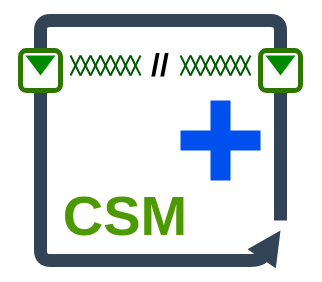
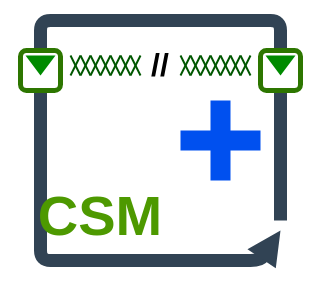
  <mxCell id="0" />
  <mxCell id="1" parent="0" />
  <mxCell id="2" value="" style="endArrow=block;html=1;rounded=1;strokeWidth=13;fillColor=#647687;strokeColor=#314354;curved=0;exitX=0.5;exitY=1;exitDx=0;exitDy=0;targetPerimeterSpacing=0;jumpSize=6;jumpStyle=none;shadow=0;endFill=1;startSize=0;endSize=0;" parent="1" source="5" edge="1"><mxGeometry width="50" height="50" relative="1" as="geometry"><mxPoint x="40" y="220" as="sourcePoint" /><mxPoint x="280" y="230" as="targetPoint" /><Array as="points"><mxPoint x="40" y="260" /><mxPoint x="260" y="260" /></Array></mxGeometry></mxCell>
  <mxCell id="3" value="" style="endArrow=none;html=1;rounded=1;strokeWidth=13;fillColor=#647687;strokeColor=#314354;curved=0;" parent="1" source="6" edge="1"><mxGeometry width="50" height="50" relative="1" as="geometry"><mxPoint x="280" y="20" as="sourcePoint" /><mxPoint x="280" y="220" as="targetPoint" /></mxGeometry></mxCell>
  <mxCell id="4" value="" style="endArrow=none;html=1;rounded=1;strokeWidth=13;fillColor=#647687;strokeColor=#314354;curved=0;exitX=0.5;exitY=0;exitDx=0;exitDy=0;" parent="1" source="6" target="5" edge="1"><mxGeometry width="50" height="50" relative="1" as="geometry"><mxPoint x="280" y="20" as="sourcePoint" /><mxPoint x="40" y="260" as="targetPoint" /><Array as="points"><mxPoint x="280" y="20" /><mxPoint x="40" y="20" /></Array></mxGeometry></mxCell>
  <mxCell id="5" value="" style="rounded=1;whiteSpace=wrap;html=1;fillColor=none;fontColor=#ffffff;strokeColor=#2D7600;strokeWidth=5;" parent="1" vertex="1"><mxGeometry x="20" y="50" width="40" height="40" as="geometry" /></mxCell>
  <mxCell id="6" value="" style="rounded=1;whiteSpace=wrap;html=1;fillColor=none;fontColor=#ffffff;strokeColor=#2D7600;strokeWidth=5;" parent="1" vertex="1"><mxGeometry x="260" y="50" width="40" height="40" as="geometry" /></mxCell>
  <mxCell id="7" value="" style="triangle;whiteSpace=wrap;html=1;rotation=90;strokeWidth=5;strokeColor=none;fillColor=#008a00;fontColor=#ffffff;" parent="1" vertex="1"><mxGeometry x="30" y="50" width="20" height="30" as="geometry" /></mxCell>
  <mxCell id="8" value="" style="triangle;whiteSpace=wrap;html=1;rotation=90;strokeWidth=5;strokeColor=none;fillColor=#008a00;fontColor=#ffffff;" parent="1" vertex="1"><mxGeometry x="270" y="50" width="20" height="30" as="geometry" /></mxCell>
  <mxCell id="9" value="" style="endArrow=none;html=1;rounded=1;startSize=6;arcSize=20;jumpSize=6;curved=0;fillColor=#008a00;strokeColor=#005700;strokeWidth=2;" parent="1" edge="1"><mxGeometry width="50" height="50" relative="1" as="geometry"><mxPoint x="70" y="75" as="sourcePoint" /><mxPoint x="80" y="55" as="targetPoint" /></mxGeometry></mxCell>
  <mxCell id="10" value="" style="endArrow=none;html=1;rounded=1;startSize=6;arcSize=20;jumpSize=6;curved=0;fillColor=#008a00;strokeColor=#005700;strokeWidth=2;" parent="1" edge="1"><mxGeometry width="50" height="50" relative="1" as="geometry"><mxPoint x="80" y="75" as="sourcePoint" /><mxPoint x="70" y="55" as="targetPoint" /></mxGeometry></mxCell>
  <mxCell id="11" value="&lt;font style=&quot;font-size: 32px;&quot;&gt;&lt;b&gt;//&lt;/b&gt;&lt;/font&gt;" style="text;html=1;align=center;verticalAlign=middle;whiteSpace=wrap;rounded=0;" parent="1" vertex="1"><mxGeometry x="130" y="50" width="60" height="30" as="geometry" /></mxCell>
  <mxCell id="12" value="" style="endArrow=none;html=1;rounded=1;startSize=6;arcSize=20;jumpSize=6;curved=0;fillColor=#008a00;strokeColor=#005700;strokeWidth=2;" parent="1" edge="1"><mxGeometry width="50" height="50" relative="1" as="geometry"><mxPoint x="80" y="75" as="sourcePoint" /><mxPoint x="90" y="55" as="targetPoint" /></mxGeometry></mxCell>
  <mxCell id="13" value="" style="endArrow=none;html=1;rounded=1;startSize=6;arcSize=20;jumpSize=6;curved=0;fillColor=#008a00;strokeColor=#005700;strokeWidth=2;" parent="1" edge="1"><mxGeometry width="50" height="50" relative="1" as="geometry"><mxPoint x="90" y="75" as="sourcePoint" /><mxPoint x="80" y="55" as="targetPoint" /></mxGeometry></mxCell>
  <mxCell id="14" value="" style="endArrow=none;html=1;rounded=1;startSize=6;arcSize=20;jumpSize=6;curved=0;fillColor=#008a00;strokeColor=#005700;strokeWidth=2;" parent="1" edge="1"><mxGeometry width="50" height="50" relative="1" as="geometry"><mxPoint x="90" y="75" as="sourcePoint" /><mxPoint x="100" y="55" as="targetPoint" /></mxGeometry></mxCell>
  <mxCell id="15" value="" style="endArrow=none;html=1;rounded=1;startSize=6;arcSize=20;jumpSize=6;curved=0;fillColor=#008a00;strokeColor=#005700;strokeWidth=2;" parent="1" edge="1"><mxGeometry width="50" height="50" relative="1" as="geometry"><mxPoint x="100" y="75" as="sourcePoint" /><mxPoint x="90" y="55" as="targetPoint" /></mxGeometry></mxCell>
  <mxCell id="16" value="" style="endArrow=none;html=1;rounded=1;startSize=6;arcSize=20;jumpSize=6;curved=0;fillColor=#008a00;strokeColor=#005700;strokeWidth=2;" parent="1" edge="1"><mxGeometry width="50" height="50" relative="1" as="geometry"><mxPoint x="100" y="75" as="sourcePoint" /><mxPoint x="110" y="55" as="targetPoint" /></mxGeometry></mxCell>
  <mxCell id="17" value="" style="endArrow=none;html=1;rounded=1;startSize=6;arcSize=20;jumpSize=6;curved=0;fillColor=#008a00;strokeColor=#005700;strokeWidth=2;" parent="1" edge="1"><mxGeometry width="50" height="50" relative="1" as="geometry"><mxPoint x="110" y="75" as="sourcePoint" /><mxPoint x="100" y="55" as="targetPoint" /></mxGeometry></mxCell>
  <mxCell id="18" value="" style="endArrow=none;html=1;rounded=1;startSize=6;arcSize=20;jumpSize=6;curved=0;fillColor=#008a00;strokeColor=#005700;strokeWidth=2;" parent="1" edge="1"><mxGeometry width="50" height="50" relative="1" as="geometry"><mxPoint x="110" y="75" as="sourcePoint" /><mxPoint x="120" y="55" as="targetPoint" /></mxGeometry></mxCell>
  <mxCell id="19" value="" style="endArrow=none;html=1;rounded=1;startSize=6;arcSize=20;jumpSize=6;curved=0;fillColor=#008a00;strokeColor=#005700;strokeWidth=2;" parent="1" edge="1"><mxGeometry width="50" height="50" relative="1" as="geometry"><mxPoint x="120" y="75" as="sourcePoint" /><mxPoint x="110" y="55" as="targetPoint" /></mxGeometry></mxCell>
  <mxCell id="20" value="" style="endArrow=none;html=1;rounded=1;startSize=6;arcSize=20;jumpSize=6;curved=0;fillColor=#008a00;strokeColor=#005700;strokeWidth=2;" parent="1" edge="1"><mxGeometry width="50" height="50" relative="1" as="geometry"><mxPoint x="120" y="75" as="sourcePoint" /><mxPoint x="130" y="55" as="targetPoint" /></mxGeometry></mxCell>
  <mxCell id="21" value="" style="endArrow=none;html=1;rounded=1;startSize=6;arcSize=20;jumpSize=6;curved=0;fillColor=#008a00;strokeColor=#005700;strokeWidth=2;" parent="1" edge="1"><mxGeometry width="50" height="50" relative="1" as="geometry"><mxPoint x="130" y="75" as="sourcePoint" /><mxPoint x="120" y="55" as="targetPoint" /></mxGeometry></mxCell>
  <mxCell id="22" value="" style="endArrow=none;html=1;rounded=1;startSize=6;arcSize=20;jumpSize=6;curved=0;fillColor=#008a00;strokeColor=#005700;strokeWidth=2;" parent="1" edge="1"><mxGeometry width="50" height="50" relative="1" as="geometry"><mxPoint x="130" y="75" as="sourcePoint" /><mxPoint x="140" y="55" as="targetPoint" /></mxGeometry></mxCell>
  <mxCell id="23" value="" style="endArrow=none;html=1;rounded=1;startSize=6;arcSize=20;jumpSize=6;curved=0;fillColor=#008a00;strokeColor=#005700;strokeWidth=2;" parent="1" edge="1"><mxGeometry width="50" height="50" relative="1" as="geometry"><mxPoint x="140" y="75" as="sourcePoint" /><mxPoint x="130" y="55" as="targetPoint" /></mxGeometry></mxCell>
  <mxCell id="24" value="" style="endArrow=none;html=1;rounded=1;startSize=6;arcSize=20;jumpSize=6;curved=0;fillColor=#008a00;strokeColor=#005700;strokeWidth=2;" parent="1" edge="1"><mxGeometry width="50" height="50" relative="1" as="geometry"><mxPoint x="180" y="75" as="sourcePoint" /><mxPoint x="190" y="55" as="targetPoint" /></mxGeometry></mxCell>
  <mxCell id="25" value="" style="endArrow=none;html=1;rounded=1;startSize=6;arcSize=20;jumpSize=6;curved=0;fillColor=#008a00;strokeColor=#005700;strokeWidth=2;" parent="1" edge="1"><mxGeometry width="50" height="50" relative="1" as="geometry"><mxPoint x="190" y="75" as="sourcePoint" /><mxPoint x="180" y="55" as="targetPoint" /></mxGeometry></mxCell>
  <mxCell id="26" value="" style="endArrow=none;html=1;rounded=1;startSize=6;arcSize=20;jumpSize=6;curved=0;fillColor=#008a00;strokeColor=#005700;strokeWidth=2;" parent="1" edge="1"><mxGeometry width="50" height="50" relative="1" as="geometry"><mxPoint x="190" y="75" as="sourcePoint" /><mxPoint x="200" y="55" as="targetPoint" /></mxGeometry></mxCell>
  <mxCell id="27" value="" style="endArrow=none;html=1;rounded=1;startSize=6;arcSize=20;jumpSize=6;curved=0;fillColor=#008a00;strokeColor=#005700;strokeWidth=2;" parent="1" edge="1"><mxGeometry width="50" height="50" relative="1" as="geometry"><mxPoint x="200" y="75" as="sourcePoint" /><mxPoint x="190" y="55" as="targetPoint" /></mxGeometry></mxCell>
  <mxCell id="28" value="" style="endArrow=none;html=1;rounded=1;startSize=6;arcSize=20;jumpSize=6;curved=0;fillColor=#008a00;strokeColor=#005700;strokeWidth=2;" parent="1" edge="1"><mxGeometry width="50" height="50" relative="1" as="geometry"><mxPoint x="200" y="75" as="sourcePoint" /><mxPoint x="210" y="55" as="targetPoint" /></mxGeometry></mxCell>
  <mxCell id="29" value="" style="endArrow=none;html=1;rounded=1;startSize=6;arcSize=20;jumpSize=6;curved=0;fillColor=#008a00;strokeColor=#005700;strokeWidth=2;" parent="1" edge="1"><mxGeometry width="50" height="50" relative="1" as="geometry"><mxPoint x="210" y="75" as="sourcePoint" /><mxPoint x="200" y="55" as="targetPoint" /></mxGeometry></mxCell>
  <mxCell id="30" value="" style="endArrow=none;html=1;rounded=1;startSize=6;arcSize=20;jumpSize=6;curved=0;fillColor=#008a00;strokeColor=#005700;strokeWidth=2;" parent="1" edge="1"><mxGeometry width="50" height="50" relative="1" as="geometry"><mxPoint x="210" y="75" as="sourcePoint" /><mxPoint x="220" y="55" as="targetPoint" /></mxGeometry></mxCell>
  <mxCell id="31" value="" style="endArrow=none;html=1;rounded=1;startSize=6;arcSize=20;jumpSize=6;curved=0;fillColor=#008a00;strokeColor=#005700;strokeWidth=2;" parent="1" edge="1"><mxGeometry width="50" height="50" relative="1" as="geometry"><mxPoint x="220" y="75" as="sourcePoint" /><mxPoint x="210" y="55" as="targetPoint" /></mxGeometry></mxCell>
  <mxCell id="32" value="" style="endArrow=none;html=1;rounded=1;startSize=6;arcSize=20;jumpSize=6;curved=0;fillColor=#008a00;strokeColor=#005700;strokeWidth=2;" parent="1" edge="1"><mxGeometry width="50" height="50" relative="1" as="geometry"><mxPoint x="220" y="75" as="sourcePoint" /><mxPoint x="230" y="55" as="targetPoint" /></mxGeometry></mxCell>
  <mxCell id="33" value="" style="endArrow=none;html=1;rounded=1;startSize=6;arcSize=20;jumpSize=6;curved=0;fillColor=#008a00;strokeColor=#005700;strokeWidth=2;" parent="1" edge="1"><mxGeometry width="50" height="50" relative="1" as="geometry"><mxPoint x="230" y="75" as="sourcePoint" /><mxPoint x="220" y="55" as="targetPoint" /></mxGeometry></mxCell>
  <mxCell id="34" value="" style="endArrow=none;html=1;rounded=1;startSize=6;arcSize=20;jumpSize=6;curved=0;fillColor=#008a00;strokeColor=#005700;strokeWidth=2;" parent="1" edge="1"><mxGeometry width="50" height="50" relative="1" as="geometry"><mxPoint x="230" y="75" as="sourcePoint" /><mxPoint x="240" y="55" as="targetPoint" /></mxGeometry></mxCell>
  <mxCell id="35" value="" style="endArrow=none;html=1;rounded=1;startSize=6;arcSize=20;jumpSize=6;curved=0;fillColor=#008a00;strokeColor=#005700;strokeWidth=2;" parent="1" edge="1"><mxGeometry width="50" height="50" relative="1" as="geometry"><mxPoint x="240" y="75" as="sourcePoint" /><mxPoint x="230" y="55" as="targetPoint" /></mxGeometry></mxCell>
  <mxCell id="36" value="" style="endArrow=none;html=1;rounded=1;startSize=6;arcSize=20;jumpSize=6;curved=0;fillColor=#008a00;strokeColor=#005700;strokeWidth=2;" parent="1" edge="1"><mxGeometry width="50" height="50" relative="1" as="geometry"><mxPoint x="240" y="75" as="sourcePoint" /><mxPoint x="250" y="55" as="targetPoint" /></mxGeometry></mxCell>
  <mxCell id="37" value="" style="endArrow=none;html=1;rounded=1;startSize=6;arcSize=20;jumpSize=6;curved=0;fillColor=#008a00;strokeColor=#005700;strokeWidth=2;" parent="1" edge="1"><mxGeometry width="50" height="50" relative="1" as="geometry"><mxPoint x="250" y="75" as="sourcePoint" /><mxPoint x="240" y="55" as="targetPoint" /></mxGeometry></mxCell>
  <mxCell id="38" value="" style="rounded=0;whiteSpace=wrap;html=1;strokeColor=none;fillColor=#0050ef;fontColor=#ffffff;" parent="1" vertex="1"><mxGeometry x="180" y="130" width="80" height="20" as="geometry" /></mxCell>
  <mxCell id="39" value="" style="rounded=0;whiteSpace=wrap;html=1;rotation=-90;strokeColor=none;fillColor=#0050ef;fontColor=#ffffff;" parent="1" vertex="1"><mxGeometry x="180" y="130" width="80" height="20" as="geometry" /></mxCell>
- <mxCell id="40" value="&lt;font style=&quot;font-size: 56px;&quot;&gt;CSM&lt;/font&gt;" style="text;html=1;align=center;verticalAlign=middle;whiteSpace=wrap;rounded=0;fontColor=#4D9900;fontStyle=1" parent="1" vertex="1"><mxGeometry x="60" y="190" width="130" height="50" as="geometry" /></mxCell>
+ <mxCell id="40" value="&lt;font style=&quot;font-size: 56px;&quot;&gt;CSM&lt;/font&gt;" style="text;html=1;align=center;verticalAlign=middle;whiteSpace=wrap;rounded=0;fontColor=#4D9900;fontStyle=1" parent="1" vertex="1"><mxGeometry x="35" y="190" width="130" height="50" as="geometry" /></mxCell>
